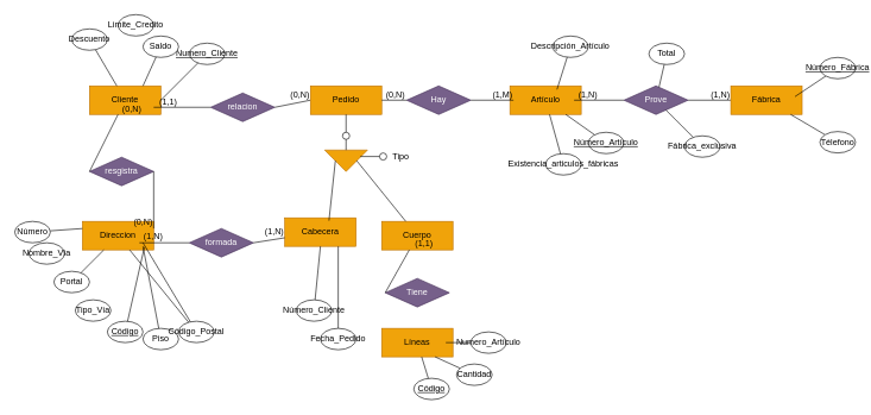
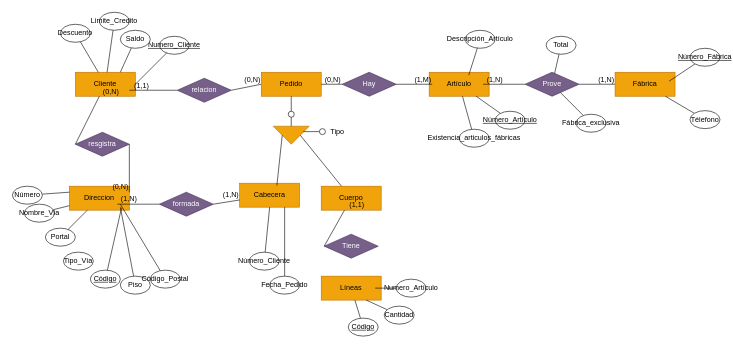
  <mxCell id="0" />
  <mxCell id="1" parent="0" />
  <mxCell id="2" value="Cliente" style="whiteSpace=wrap;html=1;align=center;fillColor=#f0a30a;strokeColor=#BD7000;fontColor=#000000;" vertex="1" parent="1"><mxGeometry x="125" y="120" width="100" height="40" as="geometry" /></mxCell>
  <mxCell id="3" value="Líneas" style="whiteSpace=wrap;html=1;align=center;fillColor=#f0a30a;strokeColor=#BD7000;fontColor=#000000;" vertex="1" parent="1"><mxGeometry x="535" y="460" width="100" height="40" as="geometry" /></mxCell>
  <mxCell id="4" value="Direccion" style="whiteSpace=wrap;html=1;align=center;fillColor=#f0a30a;strokeColor=#BD7000;fontColor=#000000;" vertex="1" parent="1"><mxGeometry x="115" y="310" width="100" height="40" as="geometry" /></mxCell>
  <mxCell id="5" value="resgistra" style="shape=rhombus;perimeter=rhombusPerimeter;whiteSpace=wrap;html=1;align=center;fillColor=#76608a;fontColor=#ffffff;strokeColor=#432D57;" vertex="1" parent="1"><mxGeometry x="125" y="220" width="90" height="40" as="geometry" /></mxCell>
  <mxCell id="6" value="" style="endArrow=none;html=1;rounded=0;exitX=0;exitY=0.5;exitDx=0;exitDy=0;" edge="1" source="5" parent="1" target="2"><mxGeometry relative="1" as="geometry"><mxPoint x="102" y="210" as="sourcePoint" /><mxPoint x="55" y="240" as="targetPoint" /></mxGeometry></mxCell>
  <mxCell id="7" value="(0,N)" style="resizable=0;html=1;whiteSpace=wrap;align=right;verticalAlign=bottom;" connectable="0" vertex="1" parent="6"><mxGeometry x="1" relative="1" as="geometry"><mxPoint x="34" as="offset" /></mxGeometry></mxCell>
  <mxCell id="8" value="" style="endArrow=none;html=1;rounded=0;exitX=1;exitY=0.5;exitDx=0;exitDy=0;entryX=1;entryY=0.25;entryDx=0;entryDy=0;" edge="1" source="5" parent="1" target="4"><mxGeometry relative="1" as="geometry"><mxPoint x="102" y="210" as="sourcePoint" /><mxPoint x="275" y="240" as="targetPoint" /></mxGeometry></mxCell>
  <mxCell id="9" value="(0,N)" style="resizable=0;html=1;whiteSpace=wrap;align=right;verticalAlign=bottom;" connectable="0" vertex="1" parent="8"><mxGeometry x="1" relative="1" as="geometry"><mxPoint as="offset" /></mxGeometry></mxCell>
  <mxCell id="10" value="" style="endArrow=none;html=1;rounded=0;" edge="1" target="11" parent="1"><mxGeometry relative="1" as="geometry"><mxPoint x="225" y="140" as="sourcePoint" /><mxPoint x="285" y="140" as="targetPoint" /></mxGeometry></mxCell>
  <mxCell id="11" value="&lt;u&gt;Numero_Cliente&lt;/u&gt;" style="ellipse;whiteSpace=wrap;html=1;align=center;" vertex="1" parent="1"><mxGeometry x="265" y="60" width="50" height="30" as="geometry" /></mxCell>
  <mxCell id="12" value="" style="endArrow=none;html=1;rounded=0;exitX=0.75;exitY=0;exitDx=0;exitDy=0;" edge="1" target="13" parent="1" source="2"><mxGeometry relative="1" as="geometry"><mxPoint x="165" y="75" as="sourcePoint" /><mxPoint x="225" y="75" as="targetPoint" /></mxGeometry></mxCell>
  <mxCell id="13" value="Saldo" style="ellipse;whiteSpace=wrap;html=1;align=center;" vertex="1" parent="1"><mxGeometry x="200" y="50" width="50" height="30" as="geometry" /></mxCell>
+ <mxCell id="14" value="" style="endArrow=none;html=1;rounded=0;" edge="1" target="15" parent="1" source="2"><mxGeometry relative="1" as="geometry"><mxPoint x="115" y="75" as="sourcePoint" /><mxPoint x="175" y="75" as="targetPoint" /></mxGeometry></mxCell>
  <mxCell id="15" value="Limite_Credito" style="ellipse;whiteSpace=wrap;html=1;align=center;" vertex="1" parent="1"><mxGeometry x="165" y="20" width="50" height="30" as="geometry" /></mxCell>
  <mxCell id="16" value="" style="endArrow=none;html=1;rounded=0;" edge="1" target="17" parent="1" source="2"><mxGeometry relative="1" as="geometry"><mxPoint x="65" y="55" as="sourcePoint" /><mxPoint x="125" y="55" as="targetPoint" /></mxGeometry></mxCell>
  <mxCell id="17" value="Descuento" style="ellipse;whiteSpace=wrap;html=1;align=center;" vertex="1" parent="1"><mxGeometry x="100" y="40" width="50" height="30" as="geometry" /></mxCell>
  <mxCell id="18" value="" style="endArrow=none;html=1;rounded=0;exitX=0.87;exitY=0.9;exitDx=0;exitDy=0;exitPerimeter=0;" edge="1" target="19" parent="1" source="4"><mxGeometry relative="1" as="geometry"><mxPoint x="148" y="395" as="sourcePoint" /><mxPoint x="208" y="395" as="targetPoint" /></mxGeometry></mxCell>
  <mxCell id="19" value="&lt;u&gt;Código&lt;/u&gt;" style="ellipse;whiteSpace=wrap;html=1;align=center;" vertex="1" parent="1"><mxGeometry x="150" y="450" width="50" height="30" as="geometry" /></mxCell>
  <mxCell id="20" value="Tipo_Vía" style="ellipse;whiteSpace=wrap;html=1;align=center;" vertex="1" parent="1"><mxGeometry x="105" y="420" width="50" height="30" as="geometry" /></mxCell>
  <mxCell id="21" value="" style="endArrow=none;html=1;rounded=0;" edge="1" target="22" parent="1" source="4"><mxGeometry relative="1" as="geometry"><mxPoint x="40" y="395" as="sourcePoint" /><mxPoint x="100" y="395" as="targetPoint" /></mxGeometry></mxCell>
  <mxCell id="22" value="Portal" style="ellipse;whiteSpace=wrap;html=1;align=center;" vertex="1" parent="1"><mxGeometry x="75" y="380" width="50" height="30" as="geometry" /></mxCell>
- <mxCell id="23" value="" style="endArrow=none;html=1;rounded=0;" edge="1" target="30" parent="1" source="4"><mxGeometry relative="1" as="geometry"><mxPoint x="5" y="355" as="sourcePoint" /><mxPoint x="65" y="355" as="targetPoint" /></mxGeometry></mxCell>
+ <mxCell id="23" value="" style="endArrow=none;html=1;rounded=0;" edge="1" target="24" parent="1" source="4"><mxGeometry relative="1" as="geometry"><mxPoint x="5" y="355" as="sourcePoint" /><mxPoint x="65" y="355" as="targetPoint" /></mxGeometry></mxCell>
  <mxCell id="24" value="Nombre_Vía" style="ellipse;whiteSpace=wrap;html=1;align=center;" vertex="1" parent="1"><mxGeometry x="40" y="340" width="50" height="30" as="geometry" /></mxCell>
  <mxCell id="25" value="" style="endArrow=none;html=1;rounded=0;exitX=0;exitY=0.25;exitDx=0;exitDy=0;" edge="1" target="26" parent="1" source="4"><mxGeometry relative="1" as="geometry"><mxPoint x="-15" y="325" as="sourcePoint" /><mxPoint x="45" y="325" as="targetPoint" /></mxGeometry></mxCell>
  <mxCell id="26" value="Número" style="ellipse;whiteSpace=wrap;html=1;align=center;" vertex="1" parent="1"><mxGeometry x="20" y="310" width="50" height="30" as="geometry" /></mxCell>
  <mxCell id="27" value="" style="endArrow=none;html=1;rounded=0;" edge="1" target="28" parent="1"><mxGeometry relative="1" as="geometry"><mxPoint x="200" y="345" as="sourcePoint" /><mxPoint x="260" y="345" as="targetPoint" /></mxGeometry></mxCell>
  <mxCell id="28" value="Piso" style="ellipse;whiteSpace=wrap;html=1;align=center;" vertex="1" parent="1"><mxGeometry x="200" y="460" width="50" height="30" as="geometry" /></mxCell>
  <mxCell id="29" value="" style="endArrow=none;html=1;rounded=0;" edge="1" target="30" parent="1"><mxGeometry relative="1" as="geometry"><mxPoint x="200" y="340" as="sourcePoint" /><mxPoint x="260" y="340" as="targetPoint" /></mxGeometry></mxCell>
  <mxCell id="30" value="Código_Postal" style="ellipse;whiteSpace=wrap;html=1;align=center;" vertex="1" parent="1"><mxGeometry x="250" y="450" width="50" height="30" as="geometry" /></mxCell>
  <mxCell id="31" value="relacion" style="shape=rhombus;perimeter=rhombusPerimeter;whiteSpace=wrap;html=1;align=center;fillColor=#76608a;fontColor=#ffffff;strokeColor=#432D57;" vertex="1" parent="1"><mxGeometry x="295" y="130" width="90" height="40" as="geometry" /></mxCell>
  <mxCell id="32" value="" style="endArrow=none;html=1;rounded=0;exitX=0;exitY=0.5;exitDx=0;exitDy=0;" edge="1" source="31" parent="1"><mxGeometry relative="1" as="geometry"><mxPoint x="262" y="120" as="sourcePoint" /><mxPoint x="215" y="150" as="targetPoint" /></mxGeometry></mxCell>
  <mxCell id="33" value="(1,1)" style="resizable=0;html=1;whiteSpace=wrap;align=right;verticalAlign=bottom;" connectable="0" vertex="1" parent="32"><mxGeometry x="1" relative="1" as="geometry"><mxPoint x="34" as="offset" /></mxGeometry></mxCell>
  <mxCell id="34" value="" style="endArrow=none;html=1;rounded=0;exitX=1;exitY=0.5;exitDx=0;exitDy=0;entryX=0;entryY=0.5;entryDx=0;entryDy=0;" edge="1" source="31" parent="1" target="36"><mxGeometry relative="1" as="geometry"><mxPoint x="262" y="120" as="sourcePoint" /><mxPoint x="455" y="145" as="targetPoint" /></mxGeometry></mxCell>
  <mxCell id="35" value="(0,N)" style="resizable=0;html=1;whiteSpace=wrap;align=right;verticalAlign=bottom;" connectable="0" vertex="1" parent="34"><mxGeometry x="1" relative="1" as="geometry"><mxPoint as="offset" /></mxGeometry></mxCell>
  <mxCell id="36" value="Pedido" style="whiteSpace=wrap;html=1;align=center;fillColor=#f0a30a;strokeColor=#BD7000;fontColor=#000000;" vertex="1" parent="1"><mxGeometry x="435" y="120" width="100" height="40" as="geometry" /></mxCell>
  <mxCell id="37" value="" style="triangle;whiteSpace=wrap;html=1;rotation=90;fillColor=#f0a30a;strokeColor=#BD7000;fontColor=#000000;" vertex="1" parent="1"><mxGeometry x="470" y="195" width="30" height="60" as="geometry" /></mxCell>
  <mxCell id="38" value="" style="ellipse;whiteSpace=wrap;html=1;aspect=fixed;" vertex="1" parent="1"><mxGeometry x="480" y="185" width="10" height="10" as="geometry" /></mxCell>
  <mxCell id="39" value="" style="endArrow=none;html=1;rounded=0;exitX=0.5;exitY=0;exitDx=0;exitDy=0;entryX=0.5;entryY=1;entryDx=0;entryDy=0;" edge="1" source="38" target="36" parent="1"><mxGeometry relative="1" as="geometry"><mxPoint x="625" y="240" as="sourcePoint" /><mxPoint x="785" y="240" as="targetPoint" /></mxGeometry></mxCell>
  <mxCell id="40" value="" style="endArrow=none;html=1;rounded=0;exitX=0.5;exitY=1;exitDx=0;exitDy=0;entryX=0;entryY=0.5;entryDx=0;entryDy=0;" edge="1" source="38" target="37" parent="1"><mxGeometry relative="1" as="geometry"><mxPoint x="625" y="240" as="sourcePoint" /><mxPoint x="785" y="240" as="targetPoint" /></mxGeometry></mxCell>
  <mxCell id="41" value="" style="ellipse;whiteSpace=wrap;html=1;aspect=fixed;" vertex="1" parent="1"><mxGeometry x="532" y="214" width="10" height="10" as="geometry" /></mxCell>
  <mxCell id="42" value="" style="endArrow=none;html=1;rounded=0;exitX=0;exitY=0.5;exitDx=0;exitDy=0;entryX=0.3;entryY=0.167;entryDx=0;entryDy=0;entryPerimeter=0;" edge="1" source="41" target="37" parent="1"><mxGeometry relative="1" as="geometry"><mxPoint x="625" y="240" as="sourcePoint" /><mxPoint x="785" y="240" as="targetPoint" /></mxGeometry></mxCell>
  <mxCell id="43" value="Tipo" style="text;html=1;align=center;verticalAlign=middle;whiteSpace=wrap;rounded=0;" vertex="1" parent="1"><mxGeometry x="532" y="204" width="60" height="30" as="geometry" /></mxCell>
  <mxCell id="44" value="Cabecera" style="whiteSpace=wrap;html=1;align=center;fillColor=#f0a30a;strokeColor=#BD7000;fontColor=#000000;" vertex="1" parent="1"><mxGeometry x="399" y="305" width="100" height="40" as="geometry" /></mxCell>
  <mxCell id="45" value="Cuerpo" style="whiteSpace=wrap;html=1;align=center;fillColor=#f0a30a;strokeColor=#BD7000;fontColor=#000000;" vertex="1" parent="1"><mxGeometry x="535" y="310" width="100" height="40" as="geometry" /></mxCell>
  <mxCell id="46" value="" style="endArrow=none;html=1;rounded=0;exitX=0.62;exitY=0.1;exitDx=0;exitDy=0;exitPerimeter=0;entryX=0.5;entryY=1;entryDx=0;entryDy=0;" edge="1" parent="1" source="44" target="37"><mxGeometry width="50" height="50" relative="1" as="geometry"><mxPoint x="475" y="280" as="sourcePoint" /><mxPoint x="525" y="230" as="targetPoint" /><Array as="points" /></mxGeometry></mxCell>
  <mxCell id="47" value="" style="endArrow=none;html=1;rounded=0;entryX=0.5;entryY=0;entryDx=0;entryDy=0;" edge="1" parent="1" source="45" target="37"><mxGeometry width="50" height="50" relative="1" as="geometry"><mxPoint x="535" y="349" as="sourcePoint" /><mxPoint x="573" y="270" as="targetPoint" /><Array as="points" /></mxGeometry></mxCell>
  <mxCell id="48" value="formada" style="shape=rhombus;perimeter=rhombusPerimeter;whiteSpace=wrap;html=1;align=center;fillColor=#76608a;fontColor=#ffffff;strokeColor=#432D57;" vertex="1" parent="1"><mxGeometry x="265" y="320" width="90" height="40" as="geometry" /></mxCell>
  <mxCell id="49" value="" style="endArrow=none;html=1;rounded=0;exitX=0;exitY=0.5;exitDx=0;exitDy=0;" edge="1" source="48" parent="1"><mxGeometry relative="1" as="geometry"><mxPoint x="242" y="310" as="sourcePoint" /><mxPoint x="195" y="340" as="targetPoint" /></mxGeometry></mxCell>
  <mxCell id="50" value="(1,N)" style="resizable=0;html=1;whiteSpace=wrap;align=right;verticalAlign=bottom;" connectable="0" vertex="1" parent="49"><mxGeometry x="1" relative="1" as="geometry"><mxPoint x="34" as="offset" /></mxGeometry></mxCell>
  <mxCell id="51" value="" style="endArrow=none;html=1;rounded=0;exitX=1;exitY=0.5;exitDx=0;exitDy=0;" edge="1" source="48" parent="1" target="44"><mxGeometry relative="1" as="geometry"><mxPoint x="242" y="310" as="sourcePoint" /><mxPoint x="415" y="340" as="targetPoint" /></mxGeometry></mxCell>
  <mxCell id="52" value="(1,N)" style="resizable=0;html=1;whiteSpace=wrap;align=right;verticalAlign=bottom;" connectable="0" vertex="1" parent="51"><mxGeometry x="1" relative="1" as="geometry"><mxPoint as="offset" /></mxGeometry></mxCell>
  <mxCell id="53" value="Tiene" style="shape=rhombus;perimeter=rhombusPerimeter;whiteSpace=wrap;html=1;align=center;fillColor=#76608a;fontColor=#ffffff;strokeColor=#432D57;" vertex="1" parent="1"><mxGeometry x="540" y="390" width="90" height="40" as="geometry" /></mxCell>
  <mxCell id="54" value="" style="endArrow=none;html=1;rounded=0;exitX=0;exitY=0.5;exitDx=0;exitDy=0;" edge="1" source="53" parent="1" target="45"><mxGeometry relative="1" as="geometry"><mxPoint x="517" y="380" as="sourcePoint" /><mxPoint x="470" y="410" as="targetPoint" /></mxGeometry></mxCell>
  <mxCell id="55" value="(1,1)" style="resizable=0;html=1;whiteSpace=wrap;align=right;verticalAlign=bottom;" connectable="0" vertex="1" parent="54"><mxGeometry x="1" relative="1" as="geometry"><mxPoint x="34" as="offset" /></mxGeometry></mxCell>
  <mxCell id="56" value="Artículo" style="whiteSpace=wrap;html=1;align=center;fillColor=#f0a30a;strokeColor=#BD7000;fontColor=#000000;" vertex="1" parent="1"><mxGeometry x="715" y="120" width="100" height="40" as="geometry" /></mxCell>
  <mxCell id="57" value="Hay" style="shape=rhombus;perimeter=rhombusPerimeter;whiteSpace=wrap;html=1;align=center;fillColor=#76608a;fontColor=#ffffff;strokeColor=#432D57;" vertex="1" parent="1"><mxGeometry x="570" y="120" width="90" height="40" as="geometry" /></mxCell>
  <mxCell id="58" value="" style="endArrow=none;html=1;rounded=0;exitX=0;exitY=0.5;exitDx=0;exitDy=0;" edge="1" source="57" parent="1"><mxGeometry relative="1" as="geometry"><mxPoint x="547" y="110" as="sourcePoint" /><mxPoint x="535" y="140" as="targetPoint" /></mxGeometry></mxCell>
  <mxCell id="59" value="(0,N)" style="resizable=0;html=1;whiteSpace=wrap;align=right;verticalAlign=bottom;" connectable="0" vertex="1" parent="58"><mxGeometry x="1" relative="1" as="geometry"><mxPoint x="34" as="offset" /></mxGeometry></mxCell>
  <mxCell id="60" value="" style="endArrow=none;html=1;rounded=0;exitX=1;exitY=0.5;exitDx=0;exitDy=0;" edge="1" source="57" parent="1"><mxGeometry relative="1" as="geometry"><mxPoint x="547" y="110" as="sourcePoint" /><mxPoint x="720" y="140" as="targetPoint" /></mxGeometry></mxCell>
  <mxCell id="61" value="(1,M)" style="resizable=0;html=1;whiteSpace=wrap;align=right;verticalAlign=bottom;" connectable="0" vertex="1" parent="60"><mxGeometry x="1" relative="1" as="geometry"><mxPoint as="offset" /></mxGeometry></mxCell>
  <mxCell id="62" value="" style="endArrow=none;html=1;rounded=0;" edge="1" target="63" parent="1" source="56"><mxGeometry relative="1" as="geometry"><mxPoint x="765" y="225" as="sourcePoint" /><mxPoint x="825" y="225" as="targetPoint" /></mxGeometry></mxCell>
  <mxCell id="63" value="&lt;u&gt;Número_Artículo&lt;/u&gt;" style="ellipse;whiteSpace=wrap;html=1;align=center;" vertex="1" parent="1"><mxGeometry x="825" y="185" width="50" height="30" as="geometry" /></mxCell>
  <mxCell id="64" value="Prove" style="shape=rhombus;perimeter=rhombusPerimeter;whiteSpace=wrap;html=1;align=center;fillColor=#76608a;fontColor=#ffffff;strokeColor=#432D57;" vertex="1" parent="1"><mxGeometry x="875" y="120" width="90" height="40" as="geometry" /></mxCell>
  <mxCell id="65" value="" style="endArrow=none;html=1;rounded=0;exitX=0;exitY=0.5;exitDx=0;exitDy=0;" edge="1" source="64" parent="1"><mxGeometry relative="1" as="geometry"><mxPoint x="852" y="110" as="sourcePoint" /><mxPoint x="805" y="140" as="targetPoint" /></mxGeometry></mxCell>
  <mxCell id="66" value="(1,N)" style="resizable=0;html=1;whiteSpace=wrap;align=right;verticalAlign=bottom;" connectable="0" vertex="1" parent="65"><mxGeometry x="1" relative="1" as="geometry"><mxPoint x="34" as="offset" /></mxGeometry></mxCell>
  <mxCell id="67" value="" style="endArrow=none;html=1;rounded=0;exitX=1;exitY=0.5;exitDx=0;exitDy=0;" edge="1" source="64" parent="1"><mxGeometry relative="1" as="geometry"><mxPoint x="852" y="110" as="sourcePoint" /><mxPoint x="1025" y="140" as="targetPoint" /></mxGeometry></mxCell>
  <mxCell id="68" value="(1,N)" style="resizable=0;html=1;whiteSpace=wrap;align=right;verticalAlign=bottom;" connectable="0" vertex="1" parent="67"><mxGeometry x="1" relative="1" as="geometry"><mxPoint as="offset" /></mxGeometry></mxCell>
  <mxCell id="69" value="" style="endArrow=none;html=1;rounded=0;" edge="1" target="70" parent="1" source="64"><mxGeometry relative="1" as="geometry"><mxPoint x="875" y="75" as="sourcePoint" /><mxPoint x="935" y="75" as="targetPoint" /></mxGeometry></mxCell>
  <mxCell id="70" value="Total" style="ellipse;whiteSpace=wrap;html=1;align=center;" vertex="1" parent="1"><mxGeometry x="910" y="60" width="50" height="30" as="geometry" /></mxCell>
  <mxCell id="71" value="Fábrica" style="whiteSpace=wrap;html=1;align=center;fillColor=#f0a30a;strokeColor=#BD7000;fontColor=#000000;" vertex="1" parent="1"><mxGeometry x="1025" y="120" width="100" height="40" as="geometry" /></mxCell>
  <mxCell id="72" value="" style="endArrow=none;html=1;rounded=0;" edge="1" target="73" parent="1" source="56"><mxGeometry relative="1" as="geometry"><mxPoint x="740" y="225" as="sourcePoint" /><mxPoint x="800" y="225" as="targetPoint" /></mxGeometry></mxCell>
  <mxCell id="73" value="Existencia_articulos_fábricas" style="ellipse;whiteSpace=wrap;html=1;align=center;" vertex="1" parent="1"><mxGeometry x="765" y="215" width="50" height="30" as="geometry" /></mxCell>
  <mxCell id="74" value="" style="endArrow=none;html=1;rounded=0;exitX=0.66;exitY=0.125;exitDx=0;exitDy=0;exitPerimeter=0;" edge="1" target="75" parent="1" source="56"><mxGeometry relative="1" as="geometry"><mxPoint x="740" y="65" as="sourcePoint" /><mxPoint x="800" y="65" as="targetPoint" /></mxGeometry></mxCell>
  <mxCell id="75" value="Descripción_Artículo" style="ellipse;whiteSpace=wrap;html=1;align=center;" vertex="1" parent="1"><mxGeometry x="775" y="50" width="50" height="30" as="geometry" /></mxCell>
  <mxCell id="76" value="" style="endArrow=none;html=1;rounded=0;exitX=0.5;exitY=1;exitDx=0;exitDy=0;" edge="1" target="77" parent="1" source="44"><mxGeometry relative="1" as="geometry"><mxPoint x="415" y="435" as="sourcePoint" /><mxPoint x="475" y="435" as="targetPoint" /></mxGeometry></mxCell>
  <mxCell id="77" value="Número_Cliente" style="ellipse;whiteSpace=wrap;html=1;align=center;" vertex="1" parent="1"><mxGeometry x="415" y="420" width="50" height="30" as="geometry" /></mxCell>
  <mxCell id="78" value="" style="endArrow=none;html=1;rounded=0;exitX=0.75;exitY=1;exitDx=0;exitDy=0;" edge="1" target="79" parent="1" source="44"><mxGeometry relative="1" as="geometry"><mxPoint x="435" y="475" as="sourcePoint" /><mxPoint x="495" y="475" as="targetPoint" /></mxGeometry></mxCell>
  <mxCell id="79" value="Fecha_Pedido" style="ellipse;whiteSpace=wrap;html=1;align=center;" vertex="1" parent="1"><mxGeometry x="449" y="460" width="50" height="30" as="geometry" /></mxCell>
  <mxCell id="80" value="" style="endArrow=none;html=1;rounded=0;" edge="1" target="81" parent="1"><mxGeometry relative="1" as="geometry"><mxPoint x="625" y="480" as="sourcePoint" /><mxPoint x="685" y="480" as="targetPoint" /></mxGeometry></mxCell>
  <mxCell id="81" value="Numero_Artículo" style="ellipse;whiteSpace=wrap;html=1;align=center;" vertex="1" parent="1"><mxGeometry x="660" y="465" width="50" height="30" as="geometry" /></mxCell>
  <mxCell id="82" value="" style="endArrow=none;html=1;rounded=0;exitX=0.75;exitY=1;exitDx=0;exitDy=0;" edge="1" target="83" parent="1" source="3"><mxGeometry relative="1" as="geometry"><mxPoint x="605" y="525" as="sourcePoint" /><mxPoint x="665" y="525" as="targetPoint" /></mxGeometry></mxCell>
  <mxCell id="83" value="Cantidad" style="ellipse;whiteSpace=wrap;html=1;align=center;" vertex="1" parent="1"><mxGeometry x="640" y="510" width="50" height="30" as="geometry" /></mxCell>
  <mxCell id="84" value="" style="endArrow=none;html=1;rounded=0;" edge="1" target="85" parent="1" source="3"><mxGeometry relative="1" as="geometry"><mxPoint x="545" y="545" as="sourcePoint" /><mxPoint x="605" y="545" as="targetPoint" /></mxGeometry></mxCell>
  <mxCell id="85" value="&lt;u&gt;Código&lt;/u&gt;" style="ellipse;whiteSpace=wrap;html=1;align=center;" vertex="1" parent="1"><mxGeometry x="580" y="530" width="50" height="30" as="geometry" /></mxCell>
  <mxCell id="86" value="" style="endArrow=none;html=1;rounded=0;" edge="1" target="87" parent="1"><mxGeometry relative="1" as="geometry"><mxPoint x="1115" y="135" as="sourcePoint" /><mxPoint x="1175" y="135" as="targetPoint" /></mxGeometry></mxCell>
  <mxCell id="87" value="&lt;u&gt;Número_Fábrica&lt;/u&gt;" style="ellipse;whiteSpace=wrap;html=1;align=center;" vertex="1" parent="1"><mxGeometry x="1150" y="80" width="50" height="30" as="geometry" /></mxCell>
  <mxCell id="88" value="" style="endArrow=none;html=1;rounded=0;" edge="1" target="89" parent="1" source="71"><mxGeometry relative="1" as="geometry"><mxPoint x="1115" y="199" as="sourcePoint" /><mxPoint x="1175" y="199" as="targetPoint" /></mxGeometry></mxCell>
  <mxCell id="89" value="Télefono" style="ellipse;whiteSpace=wrap;html=1;align=center;" vertex="1" parent="1"><mxGeometry x="1150" y="184" width="50" height="30" as="geometry" /></mxCell>
  <mxCell id="90" value="" style="endArrow=none;html=1;rounded=0;" edge="1" target="91" parent="1" source="64"><mxGeometry relative="1" as="geometry"><mxPoint x="925" y="205" as="sourcePoint" /><mxPoint x="985" y="205" as="targetPoint" /></mxGeometry></mxCell>
  <mxCell id="91" value="Fábrica_exclusiva" style="ellipse;whiteSpace=wrap;html=1;align=center;" vertex="1" parent="1"><mxGeometry x="960" y="190" width="50" height="30" as="geometry" /></mxCell>
